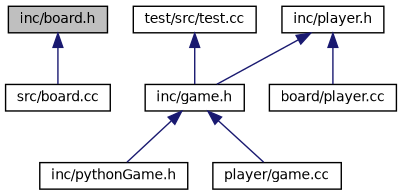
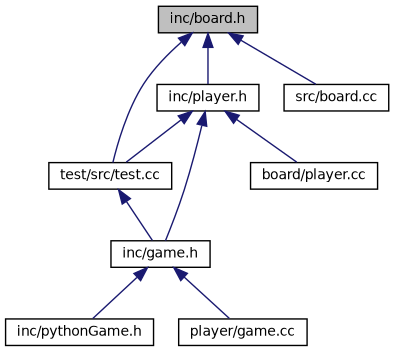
  digraph {
    node [color=black fillcolor=white fontname=Helvetica fontsize=10 shape=record style=filled]
    edge [color=midnightblue dir=back fontname=Helvetica fontsize=10 labelfontname=Helvetica labelfontsize=10 style=solid]
    n1 [fillcolor=grey75 fontcolor=black height=0.2 label="inc/board.h" width=0.4]
    n2 [height=0.2 label="inc/player.h" width=0.4]
    n3 [height=0.2 label="test/src/test.cc" width=0.4]
    n4 [height=0.2 label="src/board.cc" width=0.4]
    n5 [height=0.2 label="inc/game.h" width=0.4]
    n6 [height=0.2 label="board/player.cc" width=0.4]
    n7 [height=0.2 label="inc/pythonGame.h" width=0.4]
    n8 [height=0.2 label="player/game.cc" width=0.4]
+   n1 -> n2
+   n1 -> n3
    n1 -> n4
+   n2 -> n3
    n2 -> n5
    n2 -> n6
    n3 -> n5
    n5 -> n7
    n5 -> n8
  }
